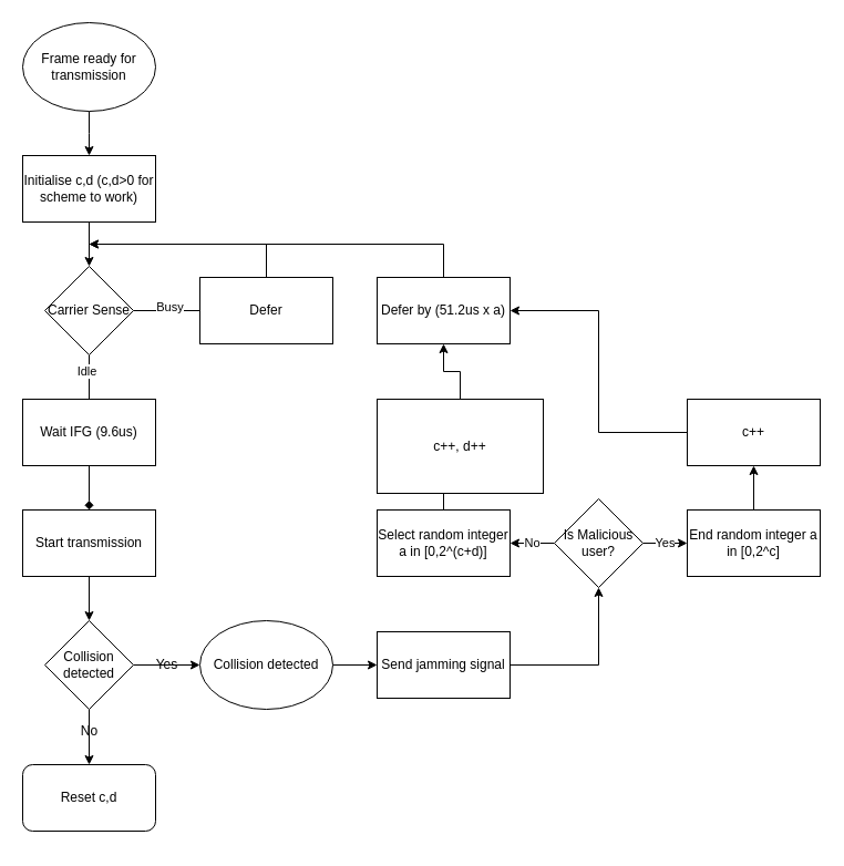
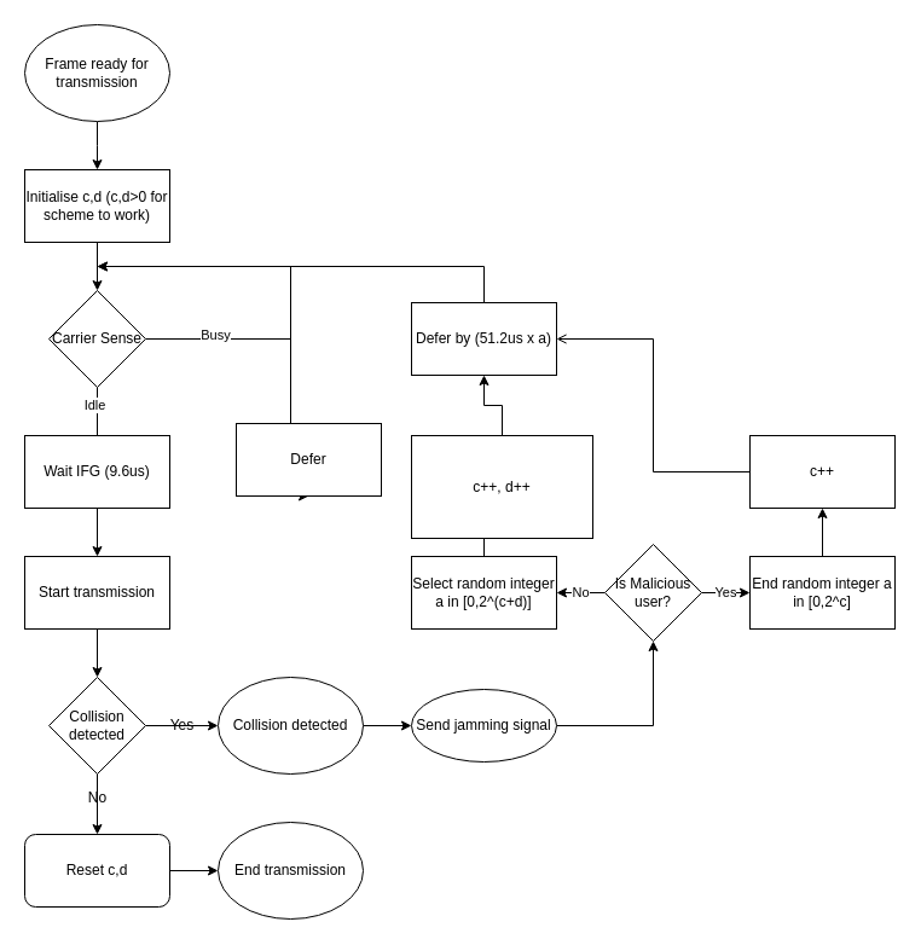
  <mxCell id="0" />
  <mxCell id="1" parent="0" />
  <mxCell id="2" style="edgeStyle=orthogonalEdgeStyle;rounded=0;orthogonalLoop=1;jettySize=auto;html=1;exitX=0.5;exitY=1;exitDx=0;exitDy=0;" edge="1" parent="1" source="3"><mxGeometry relative="1" as="geometry"><mxPoint x="80" y="140" as="targetPoint" /></mxGeometry></mxCell>
  <mxCell id="3" value="Frame ready for transmission" style="ellipse;whiteSpace=wrap;html=1;" vertex="1" parent="1"><mxGeometry x="20" y="20" width="120" height="80" as="geometry" /></mxCell>
  <mxCell id="4" style="edgeStyle=orthogonalEdgeStyle;rounded=0;orthogonalLoop=1;jettySize=auto;html=1;exitX=1;exitY=0.5;exitDx=0;exitDy=0;entryX=0.5;entryY=1;entryDx=0;entryDy=0;" edge="1" parent="1" source="8" target="10"><mxGeometry relative="1" as="geometry"><Array as="points"><mxPoint x="240" y="280" /></Array></mxGeometry></mxCell>
  <mxCell id="5" value="Busy" style="edgeLabel;html=1;align=center;verticalAlign=middle;resizable=0;points=[];" vertex="1" connectable="0" parent="4"><mxGeometry x="-0.57" y="4" relative="1" as="geometry"><mxPoint as="offset" /></mxGeometry></mxCell>
- <mxCell id="6" style="edgeStyle=orthogonalEdgeStyle;rounded=0;orthogonalLoop=1;jettySize=auto;html=1;endArrow=diamond;" edge="1" parent="1" source="8" target="12"><mxGeometry relative="1" as="geometry" /></mxCell>
+ <mxCell id="6" style="edgeStyle=orthogonalEdgeStyle;rounded=0;orthogonalLoop=1;jettySize=auto;html=1;" edge="1" parent="1" source="8" target="12"><mxGeometry relative="1" as="geometry" /></mxCell>
  <mxCell id="7" value="Idle" style="edgeLabel;html=1;align=center;verticalAlign=middle;resizable=0;points=[];" vertex="1" connectable="0" parent="6"><mxGeometry x="-0.804" y="-3" relative="1" as="geometry"><mxPoint as="offset" /></mxGeometry></mxCell>
  <mxCell id="8" value="Carrier Sense" style="rhombus;whiteSpace=wrap;html=1;" vertex="1" parent="1"><mxGeometry x="40" y="240" width="80" height="80" as="geometry" /></mxCell>
  <mxCell id="9" style="edgeStyle=orthogonalEdgeStyle;rounded=0;orthogonalLoop=1;jettySize=auto;html=1;" edge="1" parent="1" source="10"><mxGeometry relative="1" as="geometry"><mxPoint x="80" y="220" as="targetPoint" /><Array as="points"><mxPoint x="240" y="220" /></Array></mxGeometry></mxCell>
- <mxCell id="10" value="Defer" style="rounded=0;whiteSpace=wrap;html=1;" vertex="1" parent="1"><mxGeometry x="180" y="250" width="120" height="60" as="geometry" /></mxCell>
+ <mxCell id="10" value="Defer" style="rounded=0;whiteSpace=wrap;html=1;" vertex="1" parent="1"><mxGeometry x="195" y="350" width="120" height="60" as="geometry" /></mxCell>
  <mxCell id="11" style="edgeStyle=orthogonalEdgeStyle;rounded=0;orthogonalLoop=1;jettySize=auto;html=1;" edge="1" parent="1" source="12" target="19"><mxGeometry relative="1" as="geometry" /></mxCell>
  <mxCell id="12" value="Start transmission" style="rounded=0;whiteSpace=wrap;html=1;" vertex="1" parent="1"><mxGeometry x="20" y="460" width="120" height="60" as="geometry" /></mxCell>
+ <mxCell id="13" value="End transmission" style="ellipse;whiteSpace=wrap;html=1;" vertex="1" parent="1"><mxGeometry x="180" y="680" width="120" height="80" as="geometry" /></mxCell>
  <mxCell id="14" style="edgeStyle=orthogonalEdgeStyle;rounded=0;orthogonalLoop=1;jettySize=auto;html=1;entryX=0.5;entryY=1;entryDx=0;entryDy=0;" edge="1" parent="1" source="15" target="36"><mxGeometry relative="1" as="geometry" /></mxCell>
- <mxCell id="15" value="Send jamming signal" style="rounded=0;whiteSpace=wrap;html=1;" vertex="1" parent="1"><mxGeometry x="340" y="570" width="120" height="60" as="geometry" /></mxCell>
+ <mxCell id="15" value="Send jamming signal" style="ellipse;whiteSpace=wrap;html=1;" vertex="1" parent="1"><mxGeometry x="340" y="570" width="120" height="60" as="geometry" /></mxCell>
  <mxCell id="16" value="" style="edgeStyle=orthogonalEdgeStyle;rounded=0;orthogonalLoop=1;jettySize=auto;html=1;startArrow=none;" edge="1" parent="1" source="25" target="15"><mxGeometry relative="1" as="geometry" /></mxCell>
  <mxCell id="17" style="edgeStyle=orthogonalEdgeStyle;rounded=0;orthogonalLoop=1;jettySize=auto;html=1;exitX=0.5;exitY=1;exitDx=0;exitDy=0;" edge="1" parent="1" source="19" target="33"><mxGeometry relative="1" as="geometry" /></mxCell>
  <mxCell id="18" style="edgeStyle=orthogonalEdgeStyle;rounded=0;orthogonalLoop=1;jettySize=auto;html=1;exitX=1;exitY=0.5;exitDx=0;exitDy=0;" edge="1" parent="1" source="19" target="25"><mxGeometry relative="1" as="geometry" /></mxCell>
  <mxCell id="19" value="Collision detected" style="rhombus;whiteSpace=wrap;html=1;" vertex="1" parent="1"><mxGeometry x="40" y="560" width="80" height="80" as="geometry" /></mxCell>
  <mxCell id="20" value="Yes" style="text;html=1;align=center;verticalAlign=middle;resizable=0;points=[];autosize=1;strokeColor=none;fillColor=none;" vertex="1" parent="1"><mxGeometry x="130" y="590" width="40" height="20" as="geometry" /></mxCell>
  <mxCell id="21" value="No" style="text;html=1;align=center;verticalAlign=middle;resizable=0;points=[];autosize=1;strokeColor=none;fillColor=none;" vertex="1" parent="1"><mxGeometry x="65" y="650" width="30" height="20" as="geometry" /></mxCell>
  <mxCell id="22" value="Wait IFG (9.6us)" style="rounded=0;whiteSpace=wrap;html=1;" vertex="1" parent="1"><mxGeometry x="20" y="360" width="120" height="60" as="geometry" /></mxCell>
  <mxCell id="23" style="edgeStyle=orthogonalEdgeStyle;rounded=0;orthogonalLoop=1;jettySize=auto;html=1;" edge="1" parent="1" source="24" target="8"><mxGeometry relative="1" as="geometry" /></mxCell>
  <mxCell id="24" value="Initialise c,d (c,d&amp;gt;0 for scheme to work)" style="rounded=0;whiteSpace=wrap;html=1;" vertex="1" parent="1"><mxGeometry x="20" y="140" width="120" height="60" as="geometry" /></mxCell>
  <mxCell id="25" value="Collision detected" style="ellipse;whiteSpace=wrap;html=1;" vertex="1" parent="1"><mxGeometry x="180" y="560" width="120" height="80" as="geometry" /></mxCell>
  <mxCell id="26" style="edgeStyle=orthogonalEdgeStyle;rounded=0;orthogonalLoop=1;jettySize=auto;html=1;" edge="1" parent="1" source="27" target="29"><mxGeometry relative="1" as="geometry" /></mxCell>
  <mxCell id="27" value="Select random integer a in [0,2^(c+d)]" style="rounded=0;whiteSpace=wrap;html=1;" vertex="1" parent="1"><mxGeometry x="340" y="460" width="120" height="60" as="geometry" /></mxCell>
  <mxCell id="28" style="edgeStyle=orthogonalEdgeStyle;rounded=0;orthogonalLoop=1;jettySize=auto;html=1;" edge="1" parent="1" source="29" target="31"><mxGeometry relative="1" as="geometry" /></mxCell>
  <mxCell id="29" value="c++, d++" style="rounded=0;whiteSpace=wrap;html=1;" vertex="1" parent="1"><mxGeometry x="340" y="360" width="150" height="85" as="geometry" /></mxCell>
  <mxCell id="30" style="edgeStyle=orthogonalEdgeStyle;rounded=0;orthogonalLoop=1;jettySize=auto;html=1;" edge="1" parent="1" source="31"><mxGeometry relative="1" as="geometry"><mxPoint x="80" y="220" as="targetPoint" /><Array as="points"><mxPoint x="400" y="220" /></Array></mxGeometry></mxCell>
  <mxCell id="31" value="Defer by (51.2us x a)" style="rounded=0;whiteSpace=wrap;html=1;" vertex="1" parent="1"><mxGeometry x="340" y="250" width="120" height="60" as="geometry" /></mxCell>
+ <mxCell id="32" style="edgeStyle=orthogonalEdgeStyle;rounded=0;orthogonalLoop=1;jettySize=auto;html=1;" edge="1" parent="1" source="33" target="13"><mxGeometry relative="1" as="geometry" /></mxCell>
  <mxCell id="33" value="Reset c,d" style="whiteSpace=wrap;html=1;rounded=1;" vertex="1" parent="1"><mxGeometry x="20" y="690" width="120" height="60" as="geometry" /></mxCell>
  <mxCell id="34" value="No" style="edgeStyle=orthogonalEdgeStyle;rounded=0;orthogonalLoop=1;jettySize=auto;html=1;" edge="1" parent="1" source="36" target="27"><mxGeometry relative="1" as="geometry" /></mxCell>
  <mxCell id="35" value="Yes" style="edgeStyle=orthogonalEdgeStyle;rounded=0;orthogonalLoop=1;jettySize=auto;html=1;" edge="1" parent="1" source="36" target="38"><mxGeometry relative="1" as="geometry" /></mxCell>
  <mxCell id="36" value="Is Malicious user?" style="rhombus;whiteSpace=wrap;html=1;" vertex="1" parent="1"><mxGeometry x="500" y="450" width="80" height="80" as="geometry" /></mxCell>
  <mxCell id="37" style="edgeStyle=orthogonalEdgeStyle;rounded=0;orthogonalLoop=1;jettySize=auto;html=1;" edge="1" parent="1" source="38" target="40"><mxGeometry relative="1" as="geometry" /></mxCell>
  <mxCell id="38" value="End random integer a in [0,2^c]" style="rounded=0;whiteSpace=wrap;html=1;" vertex="1" parent="1"><mxGeometry x="620" y="460" width="120" height="60" as="geometry" /></mxCell>
- <mxCell id="39" style="edgeStyle=orthogonalEdgeStyle;rounded=0;orthogonalLoop=1;jettySize=auto;html=1;entryX=1;entryY=0.5;entryDx=0;entryDy=0;" edge="1" parent="1" source="40" target="31"><mxGeometry relative="1" as="geometry" /></mxCell>
+ <mxCell id="39" style="edgeStyle=orthogonalEdgeStyle;rounded=0;orthogonalLoop=1;jettySize=auto;html=1;entryX=1;entryY=0.5;entryDx=0;entryDy=0;endArrow=open;" edge="1" parent="1" source="40" target="31"><mxGeometry relative="1" as="geometry" /></mxCell>
  <mxCell id="40" value="c++" style="rounded=0;whiteSpace=wrap;html=1;" vertex="1" parent="1"><mxGeometry x="620" y="360" width="120" height="60" as="geometry" /></mxCell>
